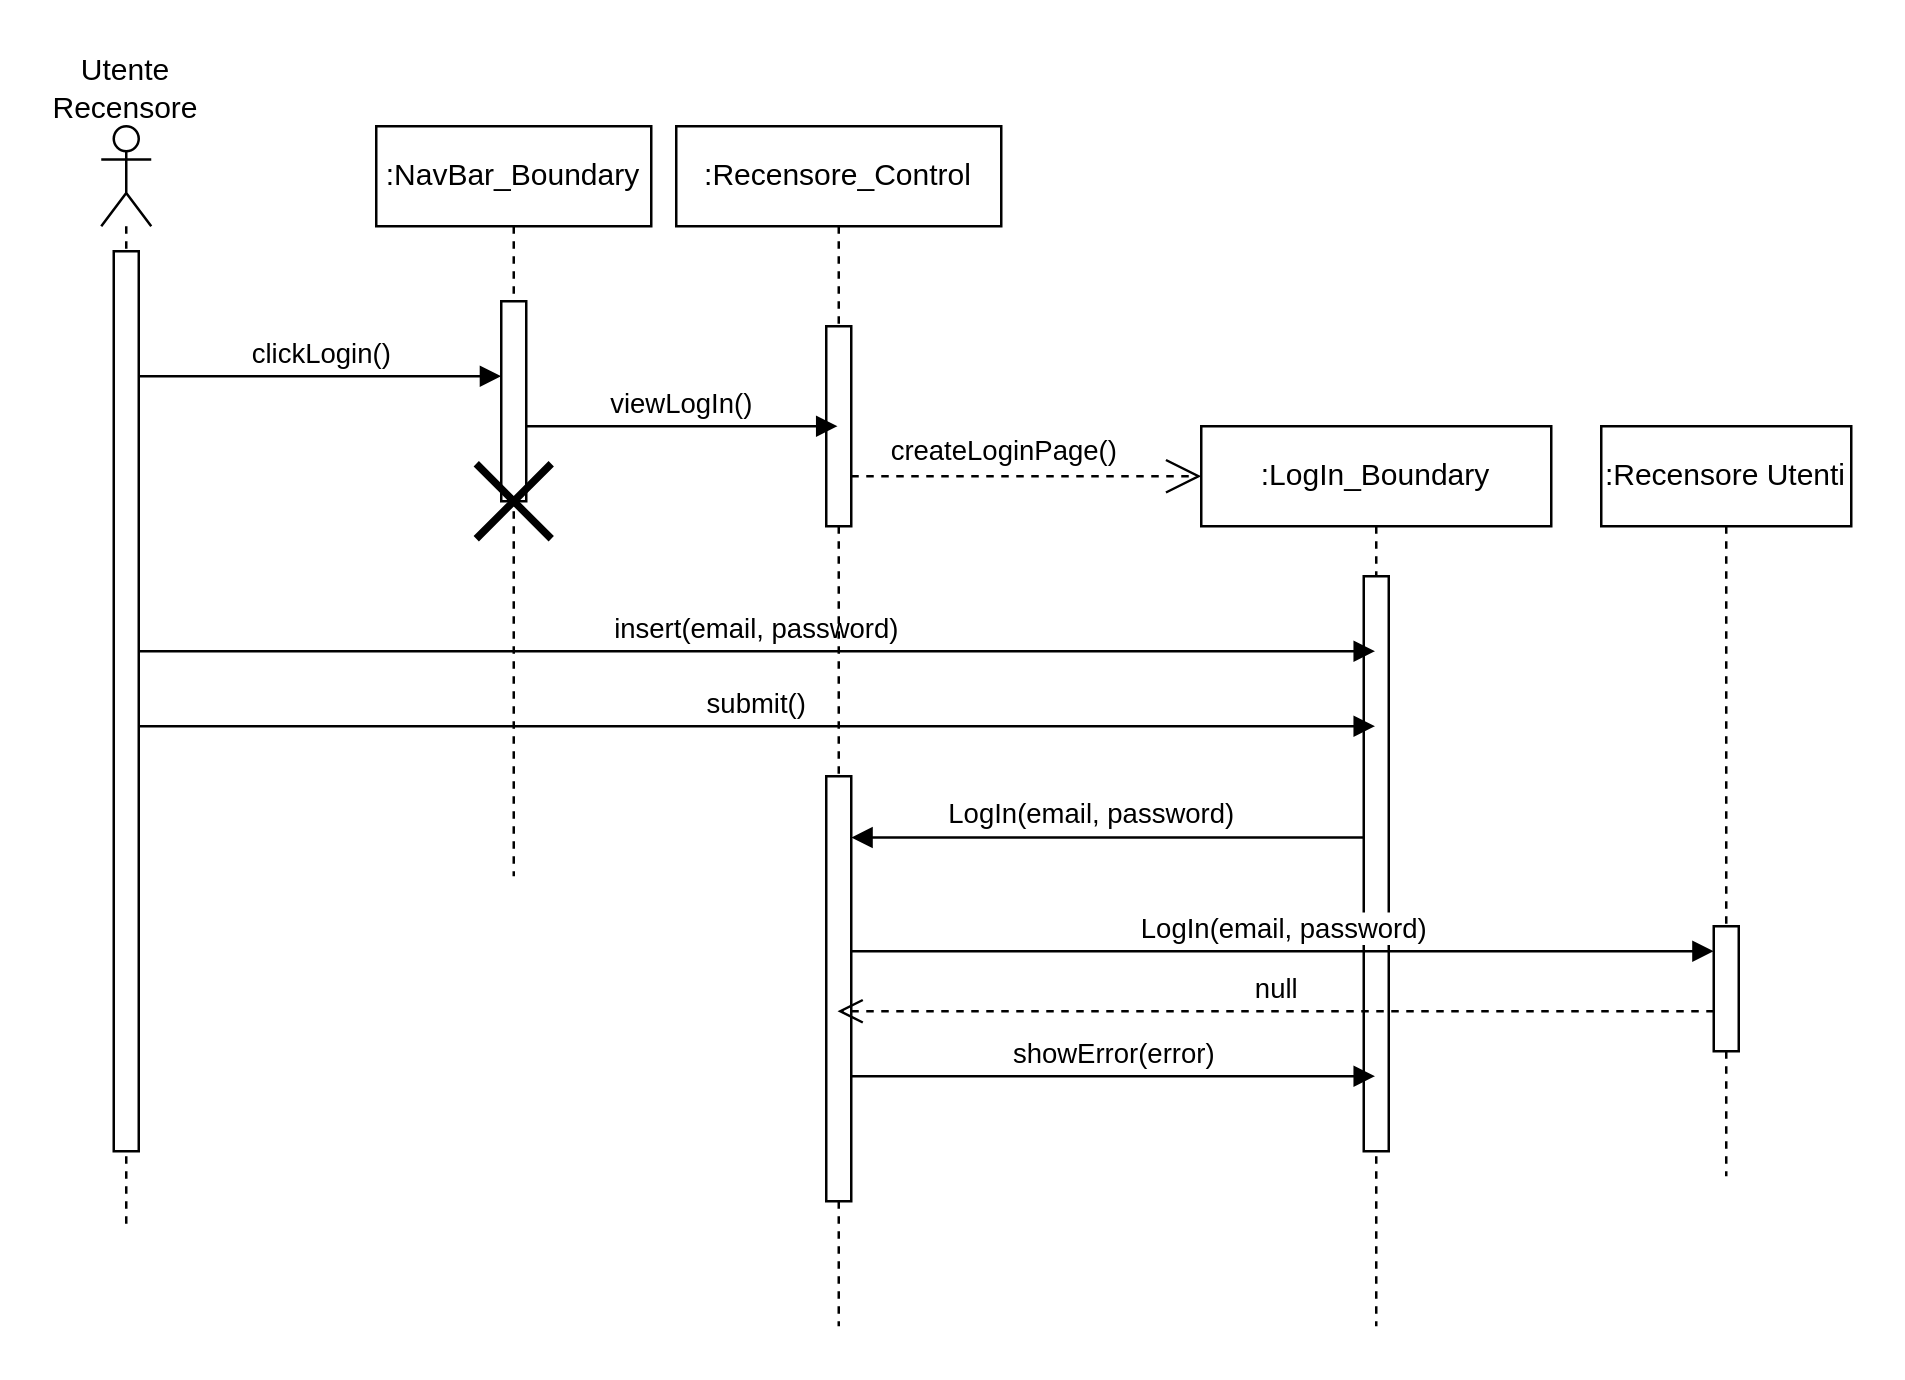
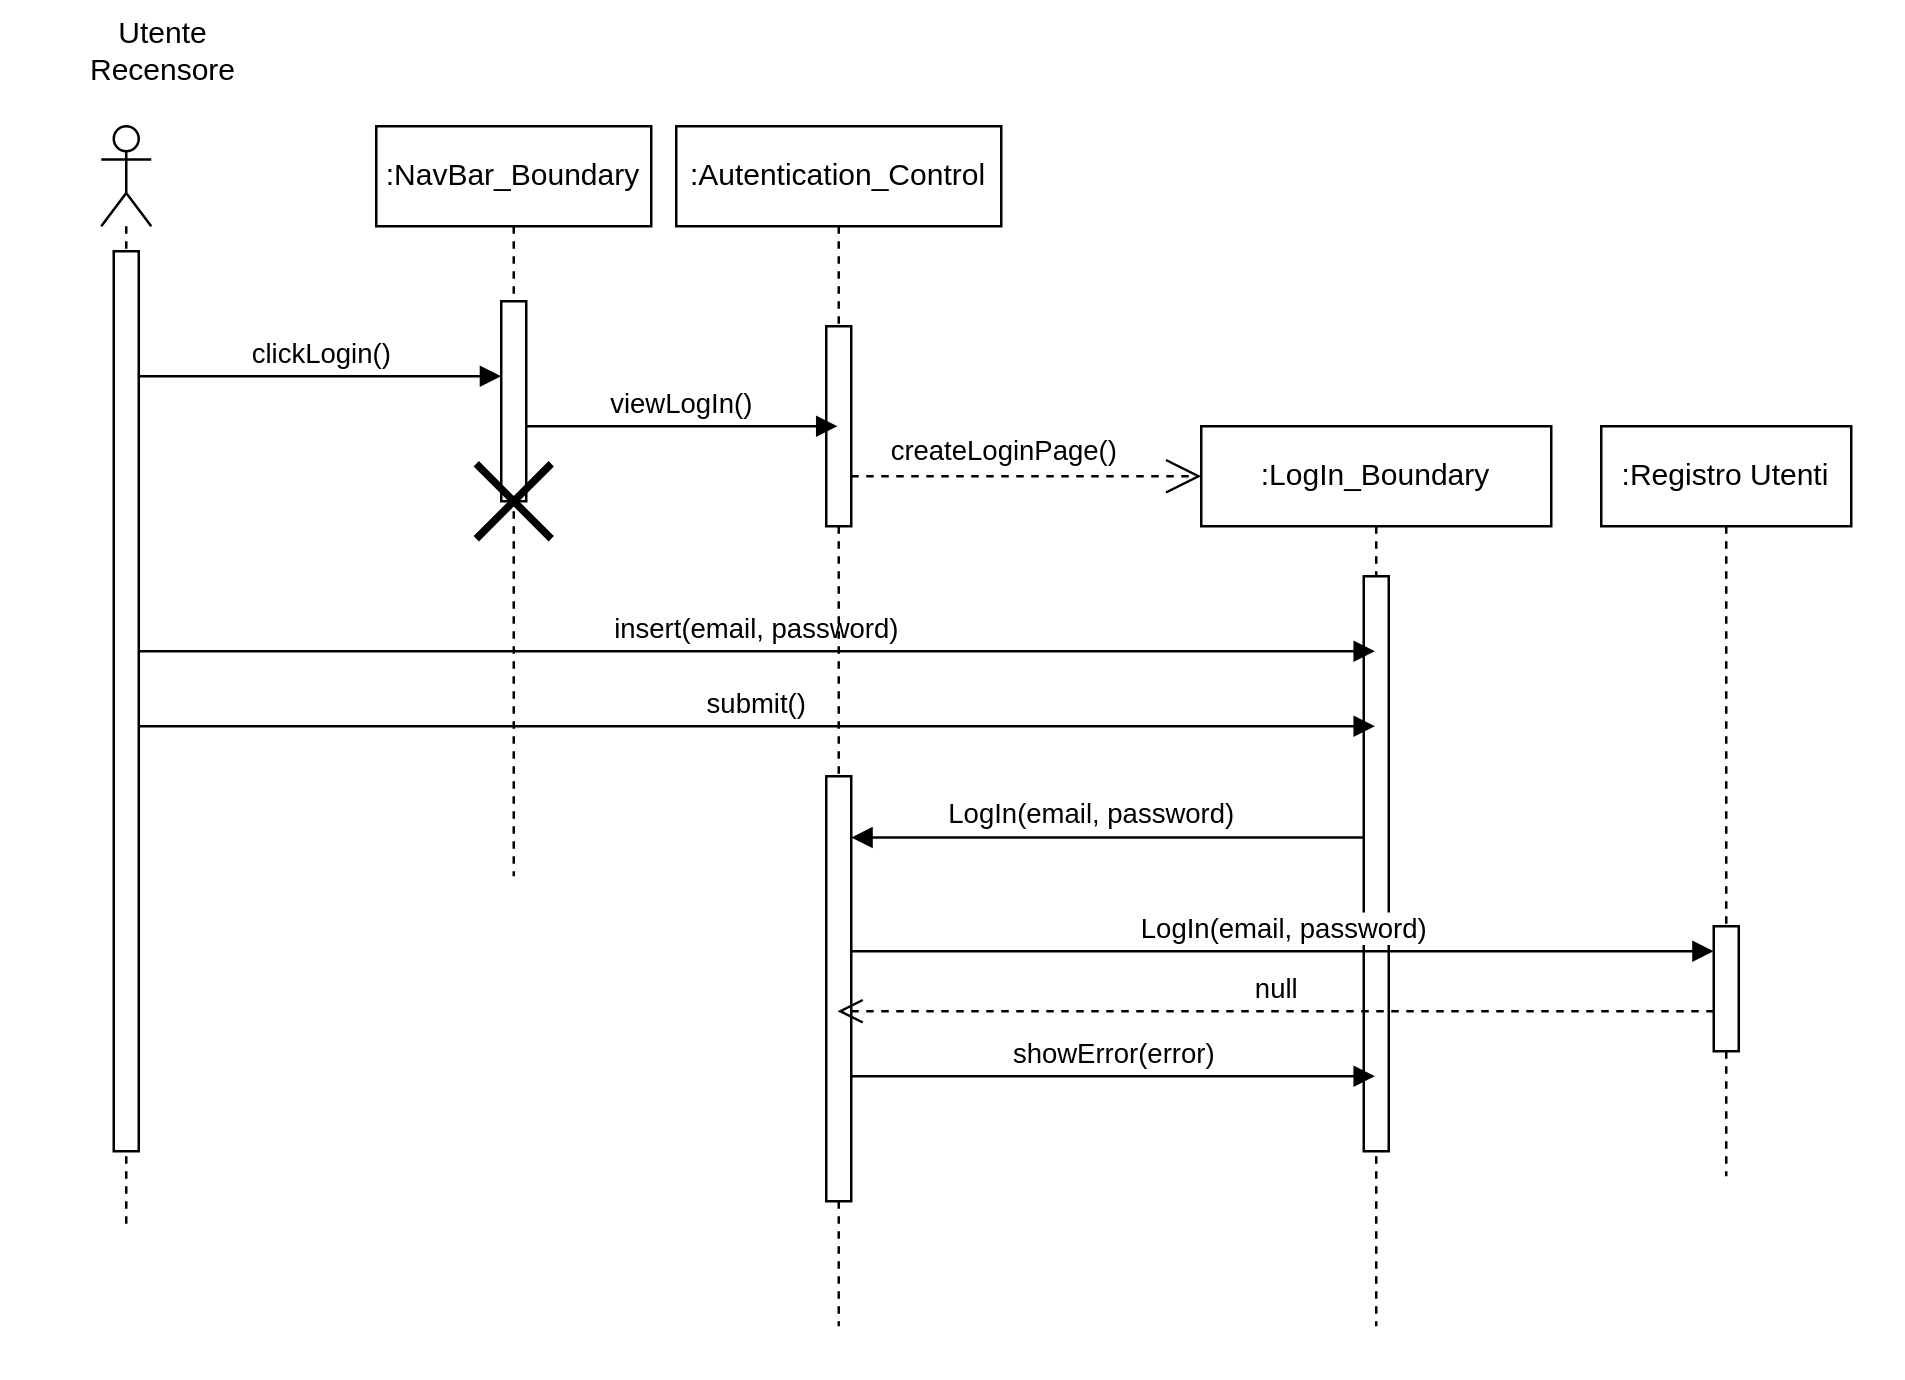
  <mxCell id="0" />
  <mxCell id="1" parent="0" />
  <mxCell id="2" value=":LogIn_Boundary" style="shape=umlLifeline;perimeter=lifelinePerimeter;whiteSpace=wrap;html=1;container=1;dropTarget=0;collapsible=0;recursiveResize=0;outlineConnect=0;portConstraint=eastwest;newEdgeStyle={&quot;curved&quot;:0,&quot;rounded&quot;:0};" vertex="1" parent="1"><mxGeometry x="480" y="170" width="140" height="360" as="geometry" /></mxCell>
  <mxCell id="3" value="" style="html=1;points=[[0,0,0,0,5],[0,1,0,0,-5],[1,0,0,0,5],[1,1,0,0,-5]];perimeter=orthogonalPerimeter;outlineConnect=0;targetShapes=umlLifeline;portConstraint=eastwest;newEdgeStyle={&quot;curved&quot;:0,&quot;rounded&quot;:0};" vertex="1" parent="2"><mxGeometry x="65" y="60" width="10" height="230" as="geometry" /></mxCell>
  <mxCell id="4" value="" style="shape=umlLifeline;perimeter=lifelinePerimeter;whiteSpace=wrap;html=1;container=1;dropTarget=0;collapsible=0;recursiveResize=0;outlineConnect=0;portConstraint=eastwest;newEdgeStyle={&quot;curved&quot;:0,&quot;rounded&quot;:0};participant=umlActor;" vertex="1" parent="1"><mxGeometry x="40" y="50" width="20" height="440" as="geometry" /></mxCell>
  <mxCell id="5" value="" style="html=1;points=[[0,0,0,0,5],[0,1,0,0,-5],[1,0,0,0,5],[1,1,0,0,-5]];perimeter=orthogonalPerimeter;outlineConnect=0;targetShapes=umlLifeline;portConstraint=eastwest;newEdgeStyle={&quot;curved&quot;:0,&quot;rounded&quot;:0};" vertex="1" parent="4"><mxGeometry x="5" y="50" width="10" height="360" as="geometry" /></mxCell>
- <mxCell id="6" value="Utente Recensore" style="text;html=1;align=center;verticalAlign=middle;whiteSpace=wrap;rounded=0;" vertex="1" parent="1"><mxGeometry x="20" y="20" width="60" height="30" as="geometry" /></mxCell>
+ <mxCell id="6" value="Utente Recensore" style="text;html=1;align=center;verticalAlign=middle;whiteSpace=wrap;rounded=0;" vertex="1" parent="1"><mxGeometry x="35" y="5" width="60" height="30" as="geometry" /></mxCell>
  <mxCell id="7" value="clickLogin()" style="html=1;verticalAlign=bottom;endArrow=block;curved=0;rounded=0;" edge="1" parent="1" target="13"><mxGeometry width="80" relative="1" as="geometry"><mxPoint x="55" y="150" as="sourcePoint" /><mxPoint x="165" y="150" as="targetPoint" /></mxGeometry></mxCell>
  <mxCell id="8" value="insert(email, password)" style="html=1;verticalAlign=bottom;endArrow=block;curved=0;rounded=0;" edge="1" parent="1" target="2"><mxGeometry x="-0.001" width="80" relative="1" as="geometry"><mxPoint x="55" y="260" as="sourcePoint" /><mxPoint x="290" y="260" as="targetPoint" /><mxPoint as="offset" /></mxGeometry></mxCell>
  <mxCell id="9" value="submit()" style="html=1;verticalAlign=bottom;endArrow=block;curved=0;rounded=0;" edge="1" parent="1" target="2"><mxGeometry width="80" relative="1" as="geometry"><mxPoint x="55" y="290" as="sourcePoint" /><mxPoint x="300" y="290" as="targetPoint" /></mxGeometry></mxCell>
  <mxCell id="10" value="" style="html=1;verticalAlign=bottom;endArrow=block;curved=0;rounded=0;" edge="1" parent="1" target="17"><mxGeometry width="80" relative="1" as="geometry"><mxPoint x="545" y="334.5" as="sourcePoint" /><mxPoint x="350" y="335" as="targetPoint" /></mxGeometry></mxCell>
  <mxCell id="11" value="LogIn(email, password)" style="edgeLabel;html=1;align=center;verticalAlign=middle;resizable=0;points=[];" vertex="1" connectable="0" parent="10"><mxGeometry x="-0.108" y="-1" relative="1" as="geometry"><mxPoint x="-19" y="-9" as="offset" /></mxGeometry></mxCell>
  <mxCell id="12" value=":NavBar_Boundary" style="shape=umlLifeline;perimeter=lifelinePerimeter;whiteSpace=wrap;html=1;container=1;dropTarget=0;collapsible=0;recursiveResize=0;outlineConnect=0;portConstraint=eastwest;newEdgeStyle={&quot;curved&quot;:0,&quot;rounded&quot;:0};" vertex="1" parent="1"><mxGeometry x="150" y="50" width="110" height="300" as="geometry" /></mxCell>
  <mxCell id="13" value="" style="html=1;points=[[0,0,0,0,5],[0,1,0,0,-5],[1,0,0,0,5],[1,1,0,0,-5]];perimeter=orthogonalPerimeter;outlineConnect=0;targetShapes=umlLifeline;portConstraint=eastwest;newEdgeStyle={&quot;curved&quot;:0,&quot;rounded&quot;:0};" vertex="1" parent="12"><mxGeometry x="50" y="70" width="10" height="80" as="geometry" /></mxCell>
  <mxCell id="14" value="" style="shape=umlDestroy;whiteSpace=wrap;html=1;strokeWidth=3;targetShapes=umlLifeline;" vertex="1" parent="12"><mxGeometry x="40" y="135" width="30" height="30" as="geometry" /></mxCell>
- <mxCell id="15" value=":Recensore_Control" style="shape=umlLifeline;perimeter=lifelinePerimeter;whiteSpace=wrap;html=1;container=1;dropTarget=0;collapsible=0;recursiveResize=0;outlineConnect=0;portConstraint=eastwest;newEdgeStyle={&quot;curved&quot;:0,&quot;rounded&quot;:0};" vertex="1" parent="1"><mxGeometry x="270" y="50" width="130" height="480" as="geometry" /></mxCell>
+ <mxCell id="15" value=":Autentication_Control" style="shape=umlLifeline;perimeter=lifelinePerimeter;whiteSpace=wrap;html=1;container=1;dropTarget=0;collapsible=0;recursiveResize=0;outlineConnect=0;portConstraint=eastwest;newEdgeStyle={&quot;curved&quot;:0,&quot;rounded&quot;:0};" vertex="1" parent="1"><mxGeometry x="270" y="50" width="130" height="480" as="geometry" /></mxCell>
  <mxCell id="16" value="" style="html=1;points=[[0,0,0,0,5],[0,1,0,0,-5],[1,0,0,0,5],[1,1,0,0,-5]];perimeter=orthogonalPerimeter;outlineConnect=0;targetShapes=umlLifeline;portConstraint=eastwest;newEdgeStyle={&quot;curved&quot;:0,&quot;rounded&quot;:0};" vertex="1" parent="15"><mxGeometry x="60" y="80" width="10" height="80" as="geometry" /></mxCell>
  <mxCell id="17" value="" style="html=1;points=[[0,0,0,0,5],[0,1,0,0,-5],[1,0,0,0,5],[1,1,0,0,-5]];perimeter=orthogonalPerimeter;outlineConnect=0;targetShapes=umlLifeline;portConstraint=eastwest;newEdgeStyle={&quot;curved&quot;:0,&quot;rounded&quot;:0};" vertex="1" parent="15"><mxGeometry x="60" y="260" width="10" height="170" as="geometry" /></mxCell>
  <mxCell id="18" value="viewLogIn()" style="html=1;verticalAlign=bottom;endArrow=block;curved=0;rounded=0;" edge="1" parent="1" target="15"><mxGeometry width="80" relative="1" as="geometry"><mxPoint x="210" y="170" as="sourcePoint" /><mxPoint x="290" y="170" as="targetPoint" /><Array as="points"><mxPoint x="280" y="170" /></Array></mxGeometry></mxCell>
  <mxCell id="19" value="createLoginPage()" style="endArrow=open;endSize=12;dashed=1;html=1;rounded=0;" edge="1" parent="1"><mxGeometry x="-0.126" y="10" width="160" relative="1" as="geometry"><mxPoint x="340" y="190" as="sourcePoint" /><mxPoint x="480" y="190" as="targetPoint" /><mxPoint as="offset" /></mxGeometry></mxCell>
  <mxCell id="20" value="showError(error)" style="html=1;verticalAlign=bottom;endArrow=block;curved=0;rounded=0;" edge="1" parent="1"><mxGeometry width="80" relative="1" as="geometry"><mxPoint x="340" y="430" as="sourcePoint" /><mxPoint x="549.5" y="430" as="targetPoint" /></mxGeometry></mxCell>
  <mxCell id="21" value="LogIn(email, password)" style="html=1;verticalAlign=bottom;endArrow=block;curved=0;rounded=0;" edge="1" parent="1" target="23"><mxGeometry width="80" relative="1" as="geometry"><mxPoint x="340" y="380" as="sourcePoint" /><mxPoint x="630" y="380" as="targetPoint" /></mxGeometry></mxCell>
- <mxCell id="22" value=":Recensore Utenti" style="shape=umlLifeline;perimeter=lifelinePerimeter;whiteSpace=wrap;html=1;container=1;dropTarget=0;collapsible=0;recursiveResize=0;outlineConnect=0;portConstraint=eastwest;newEdgeStyle={&quot;curved&quot;:0,&quot;rounded&quot;:0};" vertex="1" parent="1"><mxGeometry x="640" y="170" width="100" height="300" as="geometry" /></mxCell>
+ <mxCell id="22" value=":Registro Utenti" style="shape=umlLifeline;perimeter=lifelinePerimeter;whiteSpace=wrap;html=1;container=1;dropTarget=0;collapsible=0;recursiveResize=0;outlineConnect=0;portConstraint=eastwest;newEdgeStyle={&quot;curved&quot;:0,&quot;rounded&quot;:0};" vertex="1" parent="1"><mxGeometry x="640" y="170" width="100" height="300" as="geometry" /></mxCell>
  <mxCell id="23" value="" style="html=1;points=[[0,0,0,0,5],[0,1,0,0,-5],[1,0,0,0,5],[1,1,0,0,-5]];perimeter=orthogonalPerimeter;outlineConnect=0;targetShapes=umlLifeline;portConstraint=eastwest;newEdgeStyle={&quot;curved&quot;:0,&quot;rounded&quot;:0};" vertex="1" parent="22"><mxGeometry x="45" y="200" width="10" height="50" as="geometry" /></mxCell>
  <mxCell id="24" value="null" style="html=1;verticalAlign=bottom;endArrow=open;dashed=1;endSize=8;curved=0;rounded=0;" edge="1" parent="1" source="23" target="15"><mxGeometry relative="1" as="geometry"><mxPoint x="680" y="404" as="sourcePoint" /><mxPoint x="620" y="404" as="targetPoint" /><Array as="points"><mxPoint x="660" y="404" /></Array></mxGeometry></mxCell>
